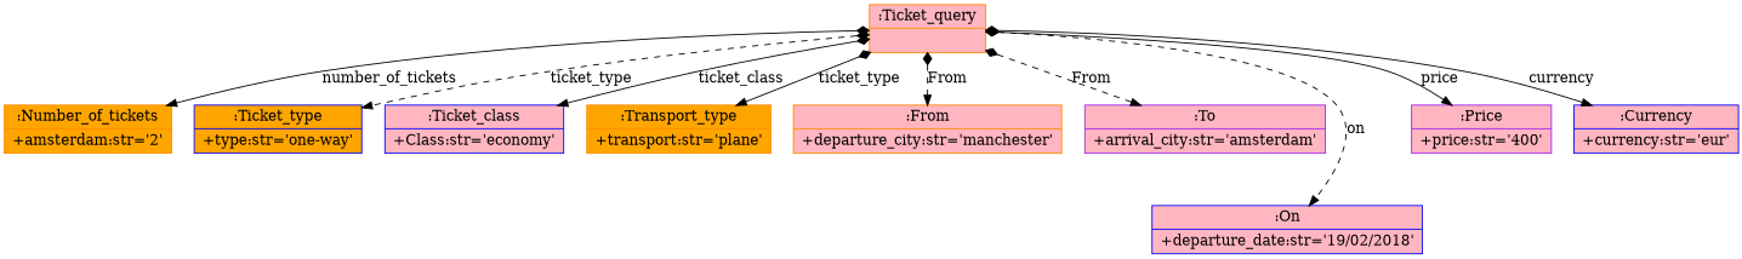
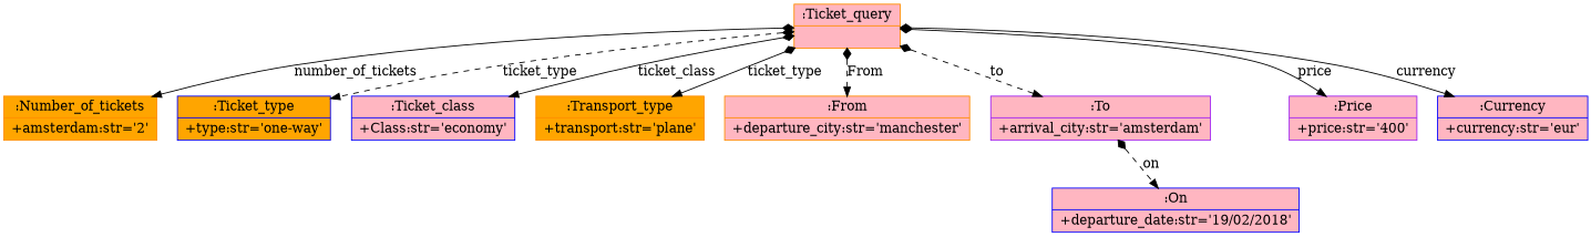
  digraph {
    fontname="Bitstream Vera Sans"
    fontsize=8
    nodesep=0.3
    node [color=darkorange fillcolor=lightpink shape=record style=filled]
    edge [arrowtail=diamond dir=both style=solid]
    n1 [label="{:Ticket_query|}"]
    n2 [fillcolor=orange label="{:Number_of_tickets|+amsterdam:str='2'\l}"]
    n3 [color=blue fillcolor=orange label="{:Ticket_type|+type:str='one-way'\l}"]
    n4 [color=blue label="{:Ticket_class|+Class:str='economy'\l}"]
    n5 [fillcolor=orange label="{:Transport_type|+transport:str='plane'\l}"]
    n6 [label="{:From|+departure_city:str='manchester'\l}"]
    n7 [color=purple label="{:To|+arrival_city:str='amsterdam'\l}"]
    n8 [color=blue label="{:On|+departure_date:str='19/02/2018'\l}"]
    n9 [color=purple label="{:Price|+price:str='400'\l}"]
    n10 [color=blue label="{:Currency|+currency:str='eur'\l}"]
    n1 -> n2 [label=number_of_tickets]
    n1 -> n3 [label=ticket_type style=dashed]
    n1 -> n4 [label=ticket_class]
    n1 -> n5 [label=ticket_type]
    n1 -> n6 [label=From style=dashed]
-   n1 -> n7 [label=From style=dashed]
-   n1 -> n8 [label=on style=dashed]
+   n1 -> n7 [label=to style=dashed]
+   n7 -> n8 [label=on style=dashed]
    n1 -> n9 [label=price]
    n1 -> n10 [label=currency]
  }
